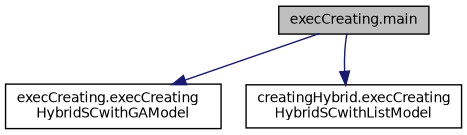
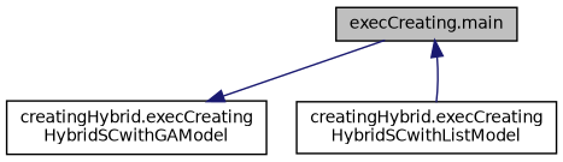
  digraph {
    rankdir=TB
    node [color=black fillcolor=white fontname=Helvetica fontsize=10 shape=record style=filled]
    edge [color=midnightblue fontname=Helvetica fontsize=10 labelfontname=Helvetica labelfontsize=10 style=solid]
    n1 [fillcolor=grey75 fontcolor=black height=0.2 label="execCreating.main" width=0.4]
-   n2 [height=0.2 label="execCreating.execCreating\lHybridSCwithGAModel" width=0.4]
+   n2 [height=0.2 label="creatingHybrid.execCreating\lHybridSCwithGAModel" width=0.4]
    n3 [height=0.2 label="creatingHybrid.execCreating\lHybridSCwithListModel" width=0.4]
    n1 -> n2
-   n1 -> n3
+   n3 -> n1
  }
